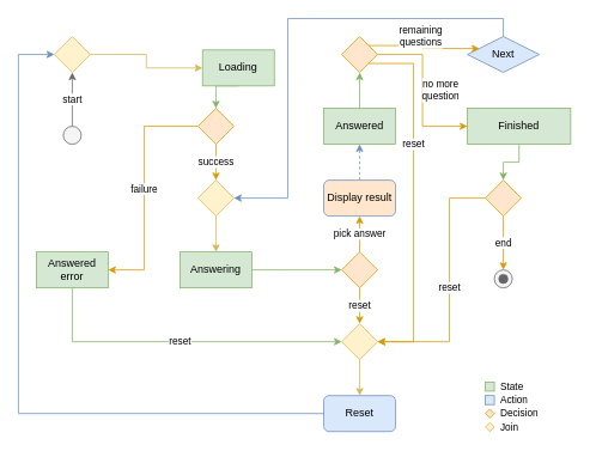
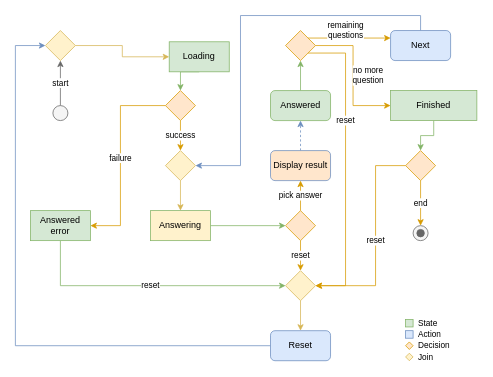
  <mxCell id="0" />
  <mxCell id="1" parent="0" />
  <mxCell id="2" value="failure" style="edgeStyle=orthogonalEdgeStyle;rounded=0;orthogonalLoop=1;jettySize=auto;html=1;exitX=0;exitY=0.5;exitDx=0;exitDy=0;entryX=1;entryY=0.5;entryDx=0;entryDy=0;fillColor=#ffe6cc;strokeColor=#d79b00;" parent="1" source="4" target="16" edge="1"><mxGeometry relative="1" as="geometry"><mxPoint x="140" y="140" as="targetPoint" /><Array as="points"><mxPoint x="160" y="140" /><mxPoint x="160" y="300" /></Array></mxGeometry></mxCell>
  <mxCell id="3" value="success" style="edgeStyle=orthogonalEdgeStyle;rounded=0;orthogonalLoop=1;jettySize=auto;html=1;exitX=0.5;exitY=1;exitDx=0;exitDy=0;entryX=0.5;entryY=0;entryDx=0;entryDy=0;fillColor=#ffe6cc;strokeColor=#d79b00;" parent="1" source="4" target="32" edge="1"><mxGeometry relative="1" as="geometry" /></mxCell>
  <mxCell id="4" value="" style="rhombus;whiteSpace=wrap;html=1;shadow=0;fontFamily=Helvetica;fontSize=12;align=center;strokeWidth=1;spacing=6;spacingTop=-4;fillColor=#ffe6cc;strokeColor=#d79b00;" parent="1" vertex="1"><mxGeometry x="220" y="120" width="40" height="40" as="geometry" /></mxCell>
  <mxCell id="5" style="edgeStyle=orthogonalEdgeStyle;rounded=0;orthogonalLoop=1;jettySize=auto;html=1;exitX=1;exitY=0.5;exitDx=0;exitDy=0;entryX=0;entryY=0.5;entryDx=0;entryDy=0;fillColor=#d5e8d4;strokeColor=#82b366;" parent="1" source="6" target="24" edge="1"><mxGeometry relative="1" as="geometry" /></mxCell>
- <mxCell id="6" value="Answering" style="rounded=0;whiteSpace=wrap;html=1;fillColor=#d5e8d4;strokeColor=#82b366;" parent="1" vertex="1"><mxGeometry x="200" y="280" width="80" height="40" as="geometry" /></mxCell>
+ <mxCell id="6" value="Answering" style="rounded=0;whiteSpace=wrap;html=1;fillColor=#fff2cc;strokeColor=#82b366;" parent="1" vertex="1"><mxGeometry x="200" y="280" width="80" height="40" as="geometry" /></mxCell>
  <mxCell id="7" style="edgeStyle=orthogonalEdgeStyle;rounded=0;orthogonalLoop=1;jettySize=auto;html=1;exitX=0;exitY=0.5;exitDx=0;exitDy=0;entryX=0;entryY=0.5;entryDx=0;entryDy=0;fillColor=#dae8fc;strokeColor=#6c8ebf;" parent="1" source="8" target="38" edge="1"><mxGeometry relative="1" as="geometry"><Array as="points"><mxPoint x="20" y="460" /><mxPoint x="20" y="60" /></Array></mxGeometry></mxCell>
  <mxCell id="8" value="Reset" style="rounded=1;whiteSpace=wrap;html=1;fontSize=12;glass=0;strokeWidth=1;shadow=0;fillColor=#dae8fc;strokeColor=#6c8ebf;" parent="1" vertex="1"><mxGeometry x="360" y="440" width="80" height="40" as="geometry" /></mxCell>
  <mxCell id="9" style="edgeStyle=orthogonalEdgeStyle;rounded=0;orthogonalLoop=1;jettySize=auto;html=1;exitX=0.5;exitY=0;exitDx=0;exitDy=0;entryX=0.5;entryY=1;entryDx=0;entryDy=0;fillColor=#dae8fc;strokeColor=#6c8ebf;dashed=1;" parent="1" source="10" target="12" edge="1"><mxGeometry relative="1" as="geometry" /></mxCell>
  <mxCell id="10" value="Display result" style="rounded=1;whiteSpace=wrap;html=1;fontSize=12;glass=0;strokeWidth=1;shadow=0;fillColor=#ffe6cc;strokeColor=#6c8ebf;" parent="1" vertex="1"><mxGeometry x="360" y="200" width="80" height="40" as="geometry" /></mxCell>
  <mxCell id="11" style="edgeStyle=orthogonalEdgeStyle;rounded=0;orthogonalLoop=1;jettySize=auto;html=1;exitX=0.5;exitY=0;exitDx=0;exitDy=0;entryX=0.5;entryY=1;entryDx=0;entryDy=0;fillColor=#d5e8d4;strokeColor=#82b366;" parent="1" source="12" target="30" edge="1"><mxGeometry relative="1" as="geometry" /></mxCell>
- <mxCell id="12" value="Answered" style="rounded=0;whiteSpace=wrap;html=1;fillColor=#d5e8d4;strokeColor=#82b366;" parent="1" vertex="1"><mxGeometry x="360" y="120" width="80" height="40" as="geometry" /></mxCell>
+ <mxCell id="12" value="Answered" style="whiteSpace=wrap;html=1;fillColor=#d5e8d4;strokeColor=#82b366;rounded=1;" parent="1" vertex="1"><mxGeometry x="360" y="120" width="80" height="40" as="geometry" /></mxCell>
  <mxCell id="13" style="edgeStyle=orthogonalEdgeStyle;rounded=0;orthogonalLoop=1;jettySize=auto;html=1;exitX=0.5;exitY=1;exitDx=0;exitDy=0;entryX=0.5;entryY=0;entryDx=0;entryDy=0;fillColor=#fff2cc;strokeColor=#d6b656;" parent="1" source="14" target="8" edge="1"><mxGeometry relative="1" as="geometry" /></mxCell>
  <mxCell id="14" value="" style="rhombus;whiteSpace=wrap;html=1;shadow=0;fontFamily=Helvetica;fontSize=12;align=center;strokeWidth=1;spacing=6;spacingTop=-4;fillColor=#fff2cc;strokeColor=#d6b656;" parent="1" vertex="1"><mxGeometry x="380" y="360" width="40" height="40" as="geometry" /></mxCell>
  <mxCell id="15" value="reset" style="edgeStyle=orthogonalEdgeStyle;rounded=0;orthogonalLoop=1;jettySize=auto;html=1;exitX=0.5;exitY=1;exitDx=0;exitDy=0;entryX=0;entryY=0.5;entryDx=0;entryDy=0;fillColor=#d5e8d4;strokeColor=#82b366;" parent="1" source="16" target="14" edge="1"><mxGeometry relative="1" as="geometry" /></mxCell>
  <mxCell id="16" value="Answered error" style="rounded=0;whiteSpace=wrap;html=1;fillColor=#d5e8d4;strokeColor=#82b366;" parent="1" vertex="1"><mxGeometry x="40" y="280" width="80" height="40" as="geometry" /></mxCell>
  <mxCell id="17" value="start" style="edgeStyle=orthogonalEdgeStyle;rounded=0;orthogonalLoop=1;jettySize=auto;html=1;exitX=0.5;exitY=0;exitDx=0;exitDy=0;entryX=0.5;entryY=1;entryDx=0;entryDy=0;fillColor=#f5f5f5;strokeColor=#666666;" parent="1" source="18" target="38" edge="1"><mxGeometry relative="1" as="geometry" /></mxCell>
  <mxCell id="18" value="" style="ellipse;fillColor=#f5f5f5;html=1;fontColor=#333333;strokeColor=#666666;" parent="1" vertex="1"><mxGeometry x="70" y="140" width="20" height="20" as="geometry" /></mxCell>
  <mxCell id="19" value="" style="shape=mxgraph.sysml.actFinal;html=1;verticalLabelPosition=bottom;labelBackgroundColor=#ffffff;verticalAlign=top;fillColor=#f5f5f5;fontColor=#333333;strokeColor=#666666;" parent="1" vertex="1"><mxGeometry x="550" y="300" width="20" height="20" as="geometry" /></mxCell>
  <mxCell id="20" style="edgeStyle=orthogonalEdgeStyle;rounded=0;orthogonalLoop=1;jettySize=auto;html=1;exitX=0.5;exitY=0;exitDx=0;exitDy=0;entryX=1;entryY=0.5;entryDx=0;entryDy=0;fillColor=#dae8fc;strokeColor=#6c8ebf;" parent="1" source="21" target="32" edge="1"><mxGeometry relative="1" as="geometry"><Array as="points"><mxPoint x="560" y="20" /><mxPoint x="320" y="20" /><mxPoint x="320" y="220" /></Array></mxGeometry></mxCell>
- <mxCell id="21" value="Next" style="rhombus;whiteSpace=wrap;html=1;fontSize=12;glass=0;strokeWidth=1;shadow=0;fillColor=#dae8fc;strokeColor=#6c8ebf;" parent="1" vertex="1"><mxGeometry x="520" y="40" width="80" height="40" as="geometry" /></mxCell>
+ <mxCell id="21" value="Next" style="rounded=1;whiteSpace=wrap;html=1;fontSize=12;glass=0;strokeWidth=1;shadow=0;fillColor=#dae8fc;strokeColor=#6c8ebf;" parent="1" vertex="1"><mxGeometry x="520" y="40" width="80" height="40" as="geometry" /></mxCell>
  <mxCell id="22" value="pick answer" style="edgeStyle=orthogonalEdgeStyle;rounded=0;orthogonalLoop=1;jettySize=auto;html=1;exitX=0.5;exitY=0;exitDx=0;exitDy=0;entryX=0.5;entryY=1;entryDx=0;entryDy=0;fillColor=#ffe6cc;strokeColor=#d79b00;" parent="1" source="24" target="10" edge="1"><mxGeometry relative="1" as="geometry" /></mxCell>
  <mxCell id="23" value="reset" style="edgeStyle=orthogonalEdgeStyle;rounded=0;orthogonalLoop=1;jettySize=auto;html=1;exitX=0.5;exitY=1;exitDx=0;exitDy=0;entryX=0.5;entryY=0;entryDx=0;entryDy=0;fillColor=#ffe6cc;strokeColor=#d79b00;" parent="1" source="24" target="14" edge="1"><mxGeometry relative="1" as="geometry" /></mxCell>
  <mxCell id="24" value="" style="rhombus;whiteSpace=wrap;html=1;shadow=0;fontFamily=Helvetica;fontSize=12;align=center;strokeWidth=1;spacing=6;spacingTop=-4;fillColor=#ffe6cc;strokeColor=#d79b00;" parent="1" vertex="1"><mxGeometry x="380" y="280" width="40" height="40" as="geometry" /></mxCell>
  <mxCell id="25" style="edgeStyle=orthogonalEdgeStyle;rounded=0;orthogonalLoop=1;jettySize=auto;html=1;exitX=0.5;exitY=1;exitDx=0;exitDy=0;entryX=0.5;entryY=0;entryDx=0;entryDy=0;fillColor=#d5e8d4;strokeColor=#82b366;" parent="1" source="26" target="4" edge="1"><mxGeometry relative="1" as="geometry" /></mxCell>
  <mxCell id="26" value="Loading" style="rounded=0;whiteSpace=wrap;html=1;fillColor=#d5e8d4;strokeColor=#82b366;" parent="1" vertex="1"><mxGeometry x="225" y="55" width="80" height="40" as="geometry" /></mxCell>
  <mxCell id="27" value="remaining&lt;div&gt;questions&lt;/div&gt;" style="edgeStyle=orthogonalEdgeStyle;rounded=0;orthogonalLoop=1;jettySize=auto;html=1;exitX=1;exitY=0;exitDx=0;exitDy=0;entryX=0;entryY=0.25;entryDx=0;entryDy=0;fillColor=#ffe6cc;strokeColor=#d79b00;" parent="1" source="30" target="21" edge="1"><mxGeometry x="-0.091" y="10" relative="1" as="geometry"><mxPoint as="offset" /></mxGeometry></mxCell>
  <mxCell id="28" value="no more&lt;div&gt;question&lt;/div&gt;" style="edgeStyle=orthogonalEdgeStyle;rounded=0;orthogonalLoop=1;jettySize=auto;html=1;exitX=1;exitY=0.5;exitDx=0;exitDy=0;entryX=0;entryY=0.5;entryDx=0;entryDy=0;fillColor=#ffe6cc;strokeColor=#d79b00;" parent="1" source="30" target="34" edge="1"><mxGeometry y="20" relative="1" as="geometry"><mxPoint as="offset" /></mxGeometry></mxCell>
  <mxCell id="29" value="reset" style="edgeStyle=orthogonalEdgeStyle;rounded=0;orthogonalLoop=1;jettySize=auto;html=1;exitX=1;exitY=1;exitDx=0;exitDy=0;entryX=1;entryY=0.5;entryDx=0;entryDy=0;fillColor=#ffe6cc;strokeColor=#d79b00;" parent="1" source="30" target="14" edge="1"><mxGeometry x="-0.3" relative="1" as="geometry"><Array as="points"><mxPoint x="460" y="70" /><mxPoint x="460" y="380" /></Array><mxPoint as="offset" /></mxGeometry></mxCell>
  <mxCell id="30" value="" style="rhombus;whiteSpace=wrap;html=1;shadow=0;fontFamily=Helvetica;fontSize=12;align=center;strokeWidth=1;spacing=6;spacingTop=-4;fillColor=#ffe6cc;strokeColor=#d79b00;" parent="1" vertex="1"><mxGeometry x="380" y="40" width="40" height="40" as="geometry" /></mxCell>
  <mxCell id="31" value="" style="edgeStyle=orthogonalEdgeStyle;rounded=0;orthogonalLoop=1;jettySize=auto;html=1;fillColor=#fff2cc;strokeColor=#d6b656;" parent="1" source="32" target="6" edge="1"><mxGeometry relative="1" as="geometry" /></mxCell>
  <mxCell id="32" value="" style="rhombus;whiteSpace=wrap;html=1;shadow=0;fontFamily=Helvetica;fontSize=12;align=center;strokeWidth=1;spacing=6;spacingTop=-4;fillColor=#fff2cc;strokeColor=#d6b656;" parent="1" vertex="1"><mxGeometry x="220" y="200" width="40" height="40" as="geometry" /></mxCell>
  <mxCell id="33" style="edgeStyle=orthogonalEdgeStyle;rounded=0;orthogonalLoop=1;jettySize=auto;html=1;exitX=0.5;exitY=1;exitDx=0;exitDy=0;entryX=0.5;entryY=0;entryDx=0;entryDy=0;fillColor=#d5e8d4;strokeColor=#82b366;" parent="1" source="34" target="36" edge="1"><mxGeometry relative="1" as="geometry" /></mxCell>
  <mxCell id="34" value="Finished" style="rounded=0;whiteSpace=wrap;html=1;fillColor=#d5e8d4;strokeColor=#82b366;" parent="1" vertex="1"><mxGeometry x="520" y="120" width="115" height="40" as="geometry" /></mxCell>
  <mxCell id="35" value="reset" style="edgeStyle=orthogonalEdgeStyle;rounded=0;orthogonalLoop=1;jettySize=auto;html=1;exitX=0;exitY=0.5;exitDx=0;exitDy=0;entryX=1;entryY=0.5;entryDx=0;entryDy=0;fillColor=#ffe6cc;strokeColor=#d79b00;" parent="1" source="36" target="14" edge="1"><mxGeometry relative="1" as="geometry"><Array as="points"><mxPoint x="500" y="220" /><mxPoint x="500" y="380" /></Array></mxGeometry></mxCell>
  <mxCell id="36" value="" style="rhombus;whiteSpace=wrap;html=1;shadow=0;fontFamily=Helvetica;fontSize=12;align=center;strokeWidth=1;spacing=6;spacingTop=-4;fillColor=#ffe6cc;strokeColor=#d79b00;" parent="1" vertex="1"><mxGeometry x="540" y="200" width="40" height="40" as="geometry" /></mxCell>
  <mxCell id="37" style="edgeStyle=orthogonalEdgeStyle;rounded=0;orthogonalLoop=1;jettySize=auto;html=1;exitX=1;exitY=0.5;exitDx=0;exitDy=0;entryX=0;entryY=0.5;entryDx=0;entryDy=0;fillColor=#fff2cc;strokeColor=#d6b656;" parent="1" source="38" target="26" edge="1"><mxGeometry relative="1" as="geometry" /></mxCell>
  <mxCell id="38" value="" style="rhombus;whiteSpace=wrap;html=1;shadow=0;fontFamily=Helvetica;fontSize=12;align=center;strokeWidth=1;spacing=6;spacingTop=-4;fillColor=#fff2cc;strokeColor=#d6b656;" parent="1" vertex="1"><mxGeometry x="60" y="40" width="40" height="40" as="geometry" /></mxCell>
  <mxCell id="39" value="end" style="edgeStyle=orthogonalEdgeStyle;rounded=0;orthogonalLoop=1;jettySize=auto;html=1;exitX=0.5;exitY=1;exitDx=0;exitDy=0;entryX=0.5;entryY=0;entryDx=0;entryDy=0;entryPerimeter=0;fillColor=#ffe6cc;strokeColor=#d79b00;" parent="1" source="36" target="19" edge="1"><mxGeometry relative="1" as="geometry" /></mxCell>
  <mxCell id="40" value="" style="rhombus;whiteSpace=wrap;html=1;fillColor=#ffe6cc;strokeColor=#d79b00;align=left;spacingLeft=0;" vertex="1" parent="1"><mxGeometry x="540" y="455" width="10" height="10" as="geometry" /></mxCell>
  <mxCell id="41" value="" style="rhombus;whiteSpace=wrap;html=1;fillColor=#fff2cc;strokeColor=#d6b656;align=left;spacingLeft=0;" vertex="1" parent="1"><mxGeometry x="540" y="470" width="10" height="10" as="geometry" /></mxCell>
  <mxCell id="42" value="" style="rounded=0;whiteSpace=wrap;html=1;fillColor=#dae8fc;strokeColor=#6c8ebf;align=left;spacingLeft=0;" vertex="1" parent="1"><mxGeometry x="540" y="440" width="10" height="10" as="geometry" /></mxCell>
  <mxCell id="43" value="" style="rounded=0;whiteSpace=wrap;html=1;fillColor=#d5e8d4;strokeColor=#82b366;align=left;spacingLeft=0;" vertex="1" parent="1"><mxGeometry x="540" y="425" width="10" height="10" as="geometry" /></mxCell>
  <mxCell id="44" value="State" style="text;html=1;align=left;verticalAlign=middle;whiteSpace=wrap;rounded=0;fontSize=11;" vertex="1" parent="1"><mxGeometry x="555" y="425" width="65" height="10" as="geometry" /></mxCell>
  <mxCell id="45" value="Action" style="text;html=1;align=left;verticalAlign=middle;whiteSpace=wrap;rounded=0;fontSize=11;" vertex="1" parent="1"><mxGeometry x="555" y="440" width="65" height="10" as="geometry" /></mxCell>
  <mxCell id="46" value="Decision" style="text;html=1;align=left;verticalAlign=middle;whiteSpace=wrap;rounded=0;fontSize=11;" vertex="1" parent="1"><mxGeometry x="555" y="455" width="65" height="10" as="geometry" /></mxCell>
  <mxCell id="47" value="Join" style="text;html=1;align=left;verticalAlign=middle;whiteSpace=wrap;rounded=0;fontSize=11;" vertex="1" parent="1"><mxGeometry x="555" y="470" width="65" height="10" as="geometry" /></mxCell>
